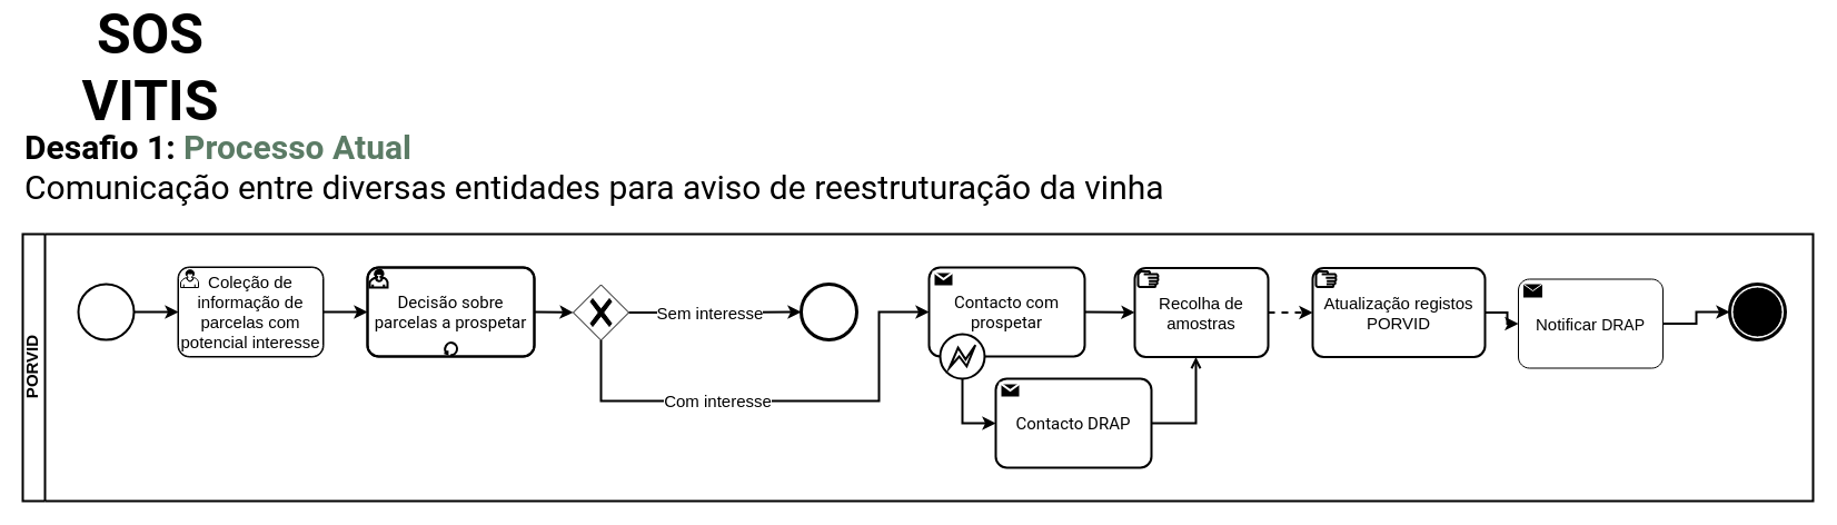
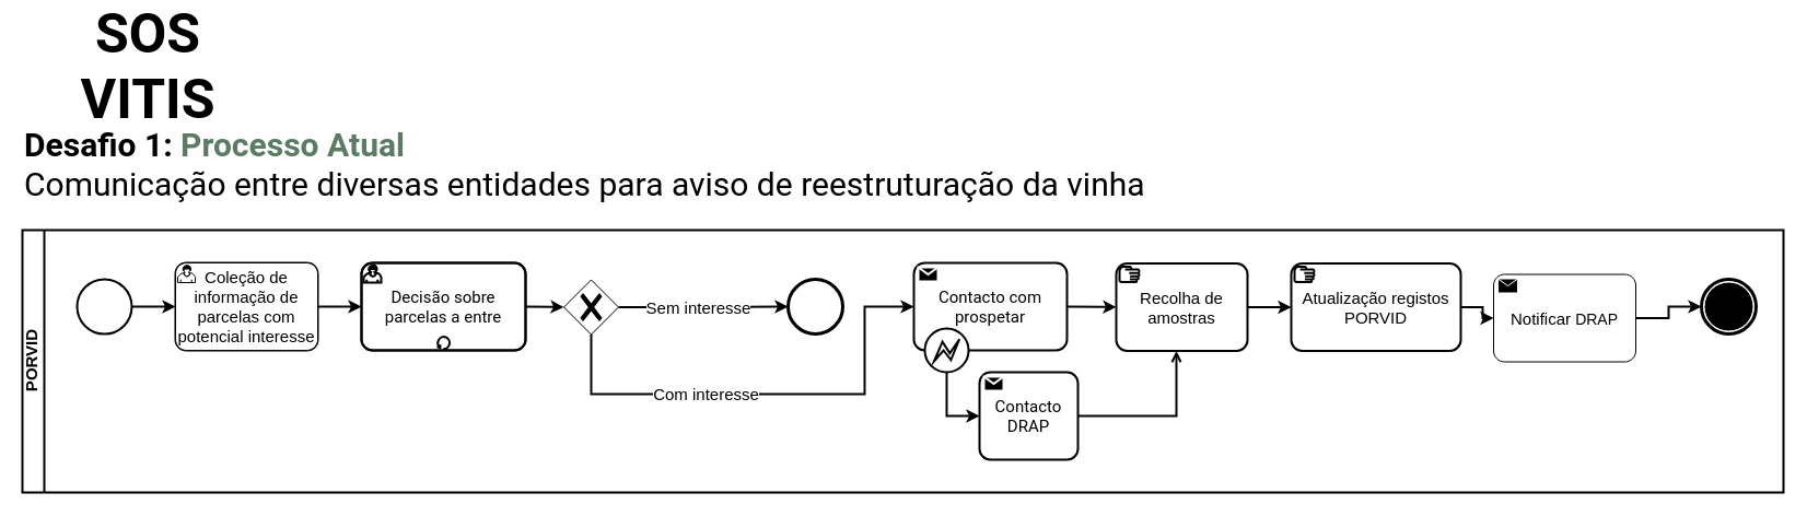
  <mxCell id="0" />
  <mxCell id="1" parent="0" />
  <mxCell id="2" value="&lt;b&gt;PORVID&lt;/b&gt;" style="swimlane;html=1;startSize=20;fontStyle=0;collapsible=0;horizontal=0;swimlaneLine=1;swimlaneFillColor=none;strokeWidth=2;rounded=0;shadow=0;glass=0;sketch=0;fontSize=15;align=center;verticalAlign=bottom;fillColor=none;" parent="1" vertex="1"><mxGeometry x="20" y="210" width="1610" height="240" as="geometry" /></mxCell>
  <mxCell id="3" value="Sem interesse" style="edgeStyle=orthogonalEdgeStyle;rounded=0;jumpStyle=none;orthogonalLoop=1;jettySize=auto;html=1;fontSize=15;startArrow=none;startFill=0;endArrow=classic;endFill=1;strokeWidth=2;" parent="2" source="5" target="6" edge="1"><mxGeometry x="-0.067" relative="1" as="geometry"><mxPoint x="695" y="70.0" as="targetPoint" /><mxPoint as="offset" /></mxGeometry></mxCell>
  <mxCell id="4" value="Com interesse" style="edgeStyle=orthogonalEdgeStyle;rounded=0;jumpStyle=none;orthogonalLoop=1;jettySize=auto;html=1;fontSize=15;startArrow=none;startFill=0;endArrow=classic;endFill=1;strokeWidth=2;" parent="2" source="5" target="16" edge="1"><mxGeometry x="-0.26" relative="1" as="geometry"><mxPoint x="800.059" y="70.059" as="targetPoint" /><Array as="points"><mxPoint x="520" y="150" /><mxPoint x="770" y="150" /><mxPoint x="770" y="70" /></Array><mxPoint as="offset" /></mxGeometry></mxCell>
  <mxCell id="5" value="" style="points=[[0.25,0.25,0],[0.5,0,0],[0.75,0.25,0],[1,0.5,0],[0.75,0.75,0],[0.5,1,0],[0.25,0.75,0],[0,0.5,0]];shape=mxgraph.bpmn.gateway2;html=1;verticalLabelPosition=bottom;labelBackgroundColor=#ffffff;verticalAlign=top;align=center;perimeter=rhombusPerimeter;outlineConnect=0;outline=none;symbol=none;gwType=exclusive;rounded=0;shadow=0;glass=0;sketch=0;fontSize=15;" parent="2" vertex="1"><mxGeometry x="495" y="45.5" width="50" height="50" as="geometry" /></mxCell>
  <mxCell id="6" value="" style="points=[[0.145,0.145,0],[0.5,0,0],[0.855,0.145,0],[1,0.5,0],[0.855,0.855,0],[0.5,1,0],[0.145,0.855,0],[0,0.5,0]];shape=mxgraph.bpmn.event;html=1;verticalLabelPosition=bottom;labelBackgroundColor=#ffffff;verticalAlign=top;align=center;perimeter=ellipsePerimeter;outlineConnect=0;aspect=fixed;outline=end;symbol=terminate2;rounded=0;shadow=0;glass=0;sketch=0;fontSize=15;" parent="2" vertex="1"><mxGeometry x="700" y="45" width="50" height="50" as="geometry" /></mxCell>
- <mxCell id="7" style="edgeStyle=orthogonalEdgeStyle;rounded=0;jumpStyle=arc;orthogonalLoop=1;jettySize=auto;html=1;labelBackgroundColor=default;fontSize=15;startArrow=none;startFill=0;endArrow=classic;endFill=1;strokeWidth=2;dashed=1;" parent="2" source="25" target="26" edge="1"><mxGeometry relative="1" as="geometry"><mxPoint x="1115" y="70" as="sourcePoint" /><mxPoint x="1155" y="70" as="targetPoint" /></mxGeometry></mxCell>
+ <mxCell id="7" style="edgeStyle=orthogonalEdgeStyle;rounded=0;jumpStyle=arc;orthogonalLoop=1;jettySize=auto;html=1;labelBackgroundColor=default;fontSize=15;startArrow=none;startFill=0;endArrow=classic;endFill=1;strokeWidth=2;" parent="2" source="25" target="26" edge="1"><mxGeometry relative="1" as="geometry"><mxPoint x="1115" y="70" as="sourcePoint" /><mxPoint x="1155" y="70" as="targetPoint" /></mxGeometry></mxCell>
  <mxCell id="8" style="edgeStyle=orthogonalEdgeStyle;rounded=0;jumpStyle=arc;orthogonalLoop=1;jettySize=auto;html=1;labelBackgroundColor=default;fontSize=15;startArrow=none;startFill=0;endArrow=classic;endFill=1;strokeWidth=2;" parent="2" source="26" target="9" edge="1"><mxGeometry relative="1" as="geometry"><mxPoint x="1305" y="70" as="sourcePoint" /></mxGeometry></mxCell>
  <mxCell id="9" value="Notificar&amp;nbsp;&lt;span style=&quot;font-size: 14px&quot;&gt;DRAP&lt;/span&gt;" style="points=[[0.25,0,0],[0.5,0,0],[0.75,0,0],[1,0.25,0],[1,0.5,0],[1,0.75,0],[0.75,1,0],[0.5,1,0],[0.25,1,0],[0,0.75,0],[0,0.5,0],[0,0.25,0]];shape=mxgraph.bpmn.task;whiteSpace=wrap;rectStyle=rounded;size=10;taskMarker=send;rounded=0;shadow=0;glass=0;sketch=0;fontSize=15;align=center;verticalAlign=middle;html=1;" parent="2" vertex="1"><mxGeometry x="1345" y="40.5" width="130" height="80" as="geometry" /></mxCell>
  <mxCell id="10" value="" style="points=[[0.145,0.145,0],[0.5,0,0],[0.855,0.145,0],[1,0.5,0],[0.855,0.855,0],[0.5,1,0],[0.145,0.855,0],[0,0.5,0]];shape=mxgraph.bpmn.event;html=1;verticalLabelPosition=bottom;labelBackgroundColor=#ffffff;verticalAlign=top;align=center;perimeter=ellipsePerimeter;outlineConnect=0;aspect=fixed;outline=end;symbol=terminate;fontSize=15;" parent="2" vertex="1"><mxGeometry x="1535" y="45" width="50" height="50" as="geometry" /></mxCell>
  <mxCell id="11" style="edgeStyle=orthogonalEdgeStyle;rounded=0;jumpStyle=arc;orthogonalLoop=1;jettySize=auto;html=1;labelBackgroundColor=default;fontSize=15;startArrow=none;startFill=0;endArrow=classic;endFill=1;strokeWidth=2;" parent="2" source="9" target="10" edge="1"><mxGeometry relative="1" as="geometry"><mxPoint x="1570.0" y="70" as="targetPoint" /></mxGeometry></mxCell>
  <mxCell id="12" style="edgeStyle=orthogonalEdgeStyle;rounded=0;jumpStyle=arc;orthogonalLoop=1;jettySize=auto;html=1;fontFamily=Roboto;fontSource=https%3A%2F%2Ffonts.googleapis.com%2Fcss%3Ffamily%3DRoboto;fontSize=15;fontColor=#000000;endArrow=classic;endFill=1;strokeWidth=2;" parent="2" source="19" target="14" edge="1"><mxGeometry relative="1" as="geometry" /></mxCell>
  <mxCell id="13" style="edgeStyle=orthogonalEdgeStyle;rounded=0;jumpStyle=arc;orthogonalLoop=1;jettySize=auto;html=1;fontFamily=Roboto;fontSource=https%3A%2F%2Ffonts.googleapis.com%2Fcss%3Ffamily%3DRoboto;fontSize=15;fontColor=#000000;endArrow=classic;endFill=1;strokeWidth=2;" parent="2" source="14" target="5" edge="1"><mxGeometry relative="1" as="geometry" /></mxCell>
- <mxCell id="14" value="Decisão sobre parcelas a prospetar" style="points=[[0.25,0,0],[0.5,0,0],[0.75,0,0],[1,0.25,0],[1,0.5,0],[1,0.75,0],[0.75,1,0],[0.5,1,0],[0.25,1,0],[0,0.75,0],[0,0.5,0],[0,0.25,0]];shape=mxgraph.bpmn.task;whiteSpace=wrap;rectStyle=rounded;size=10;taskMarker=abstract;isLoopStandard=1;fontFamily=Roboto;fontSource=https%3A%2F%2Ffonts.googleapis.com%2Fcss%3Ffamily%3DRoboto;fontSize=15;fontColor=#000000;strokeColor=default;strokeWidth=2;fillColor=none;gradientColor=none;" parent="2" vertex="1"><mxGeometry x="310" y="30" width="150" height="80" as="geometry" /></mxCell>
+ <mxCell id="14" value="Decisão sobre parcelas a entre" style="points=[[0.25,0,0],[0.5,0,0],[0.75,0,0],[1,0.25,0],[1,0.5,0],[1,0.75,0],[0.75,1,0],[0.5,1,0],[0.25,1,0],[0,0.75,0],[0,0.5,0],[0,0.25,0]];shape=mxgraph.bpmn.task;whiteSpace=wrap;rectStyle=rounded;size=10;taskMarker=abstract;isLoopStandard=1;fontFamily=Roboto;fontSource=https%3A%2F%2Ffonts.googleapis.com%2Fcss%3Ffamily%3DRoboto;fontSize=15;fontColor=#000000;strokeColor=default;strokeWidth=2;fillColor=none;gradientColor=none;" parent="2" vertex="1"><mxGeometry x="310" y="30" width="150" height="80" as="geometry" /></mxCell>
  <mxCell id="15" style="edgeStyle=orthogonalEdgeStyle;rounded=0;jumpStyle=arc;orthogonalLoop=1;jettySize=auto;html=1;fontFamily=Roboto;fontSource=https%3A%2F%2Ffonts.googleapis.com%2Fcss%3Ffamily%3DRoboto;fontSize=15;fontColor=#000000;endArrow=classic;endFill=1;strokeWidth=2;" parent="2" source="16" target="25" edge="1"><mxGeometry relative="1" as="geometry"><mxPoint x="995" y="70" as="targetPoint" /></mxGeometry></mxCell>
  <mxCell id="16" value="Contacto com prospetar" style="points=[[0.25,0,0],[0.5,0,0],[0.75,0,0],[1,0.25,0],[1,0.5,0],[1,0.75,0],[0.75,1,0],[0.5,1,0],[0.25,1,0],[0,0.75,0],[0,0.5,0],[0,0.25,0]];shape=mxgraph.bpmn.task;whiteSpace=wrap;rectStyle=rounded;size=10;taskMarker=send;fontFamily=Roboto;fontSource=https%3A%2F%2Ffonts.googleapis.com%2Fcss%3Ffamily%3DRoboto;fontSize=15;fontColor=#000000;strokeColor=default;strokeWidth=2;fillColor=none;gradientColor=none;" parent="2" vertex="1"><mxGeometry x="815" y="30" width="140" height="80" as="geometry" /></mxCell>
  <mxCell id="17" style="edgeStyle=orthogonalEdgeStyle;rounded=0;jumpStyle=arc;orthogonalLoop=1;jettySize=auto;html=1;fontFamily=Roboto;fontSource=https%3A%2F%2Ffonts.googleapis.com%2Fcss%3Ffamily%3DRoboto;fontSize=15;fontColor=#000000;endArrow=classic;endFill=1;strokeWidth=2;" parent="2" source="18" target="19" edge="1"><mxGeometry relative="1" as="geometry" /></mxCell>
  <mxCell id="18" value="" style="points=[[0.145,0.145,0],[0.5,0,0],[0.855,0.145,0],[1,0.5,0],[0.855,0.855,0],[0.5,1,0],[0.145,0.855,0],[0,0.5,0]];shape=mxgraph.bpmn.event;html=1;verticalLabelPosition=bottom;labelBackgroundColor=#ffffff;verticalAlign=top;align=center;perimeter=ellipsePerimeter;outlineConnect=0;aspect=fixed;outline=standard;symbol=general;fontFamily=Roboto;fontSource=https%3A%2F%2Ffonts.googleapis.com%2Fcss%3Ffamily%3DRoboto;fontSize=15;fontColor=#000000;strokeColor=default;strokeWidth=2;fillColor=none;gradientColor=none;" parent="2" vertex="1"><mxGeometry x="50" y="45" width="50" height="50" as="geometry" /></mxCell>
  <mxCell id="19" value="" style="points=[[0.25,0,0],[0.5,0,0],[0.75,0,0],[1,0.25,0],[1,0.5,0],[1,0.75,0],[0.75,1,0],[0.5,1,0],[0.25,1,0],[0,0.75,0],[0,0.5,0],[0,0.25,0]];shape=mxgraph.bpmn.task;whiteSpace=wrap;rectStyle=rounded;size=10;taskMarker=abstract;isLoopStandard=1;fontFamily=Roboto;fontSource=https%3A%2F%2Ffonts.googleapis.com%2Fcss%3Ffamily%3DRoboto;fontSize=50;fontColor=#000000;strokeColor=default;strokeWidth=2;fillColor=none;gradientColor=none;" parent="2" vertex="1"><mxGeometry x="140" y="30" width="130" height="80" as="geometry" /></mxCell>
  <mxCell id="20" value="Coleção de informação de parcelas com potencial interesse" style="points=[[0.25,0,0],[0.5,0,0],[0.75,0,0],[1,0.25,0],[1,0.5,0],[1,0.75,0],[0.75,1,0],[0.5,1,0],[0.25,1,0],[0,0.75,0],[0,0.5,0],[0,0.25,0]];shape=mxgraph.bpmn.task;whiteSpace=wrap;rectStyle=rounded;size=10;taskMarker=user;rounded=0;shadow=0;glass=0;sketch=0;fontSize=15;align=center;verticalAlign=middle;html=1;" parent="2" vertex="1"><mxGeometry x="140" y="30" width="130" height="80" as="geometry" /></mxCell>
  <mxCell id="21" style="edgeStyle=orthogonalEdgeStyle;rounded=0;jumpStyle=arc;orthogonalLoop=1;jettySize=auto;html=1;fontFamily=Roboto;fontSource=https%3A%2F%2Ffonts.googleapis.com%2Fcss%3Ffamily%3DRoboto;fontSize=15;fontColor=#000000;endArrow=classic;endFill=1;strokeWidth=2;" parent="2" source="22" target="24" edge="1"><mxGeometry relative="1" as="geometry"><Array as="points"><mxPoint x="845" y="170" /></Array></mxGeometry></mxCell>
  <mxCell id="22" value="" style="points=[[0.145,0.145,0],[0.5,0,0],[0.855,0.145,0],[1,0.5,0],[0.855,0.855,0],[0.5,1,0],[0.145,0.855,0],[0,0.5,0]];shape=mxgraph.bpmn.event;html=1;verticalLabelPosition=bottom;labelBackgroundColor=#ffffff;verticalAlign=top;align=center;perimeter=ellipsePerimeter;outlineConnect=0;aspect=fixed;outline=eventInt;symbol=error;fontFamily=Roboto;fontSource=https%3A%2F%2Ffonts.googleapis.com%2Fcss%3Ffamily%3DRoboto;fontSize=15;fontColor=#000000;strokeColor=default;strokeWidth=2;fillColor=default;gradientColor=none;" parent="2" vertex="1"><mxGeometry x="825" y="90" width="40" height="40" as="geometry" /></mxCell>
  <mxCell id="23" style="edgeStyle=orthogonalEdgeStyle;rounded=0;jumpStyle=arc;orthogonalLoop=1;jettySize=auto;html=1;fontFamily=Roboto;fontSource=https%3A%2F%2Ffonts.googleapis.com%2Fcss%3Ffamily%3DRoboto;fontSize=15;fontColor=#000000;endArrow=open;endFill=1;strokeWidth=2;" parent="2" source="24" target="25" edge="1"><mxGeometry relative="1" as="geometry"><Array as="points"><mxPoint x="1055" y="170" /></Array><mxPoint x="1055" y="110" as="targetPoint" /></mxGeometry></mxCell>
- <mxCell id="24" value="Contacto DRAP" style="points=[[0.25,0,0],[0.5,0,0],[0.75,0,0],[1,0.25,0],[1,0.5,0],[1,0.75,0],[0.75,1,0],[0.5,1,0],[0.25,1,0],[0,0.75,0],[0,0.5,0],[0,0.25,0]];shape=mxgraph.bpmn.task;whiteSpace=wrap;rectStyle=rounded;size=10;taskMarker=send;fontFamily=Roboto;fontSource=https%3A%2F%2Ffonts.googleapis.com%2Fcss%3Ffamily%3DRoboto;fontSize=15;fontColor=#000000;strokeColor=default;strokeWidth=2;fillColor=none;gradientColor=none;" parent="2" vertex="1"><mxGeometry x="875" y="130" width="140" height="80" as="geometry" /></mxCell>
+ <mxCell id="24" value="Contacto DRAP" style="points=[[0.25,0,0],[0.5,0,0],[0.75,0,0],[1,0.25,0],[1,0.5,0],[1,0.75,0],[0.75,1,0],[0.5,1,0],[0.25,1,0],[0,0.75,0],[0,0.5,0],[0,0.25,0]];shape=mxgraph.bpmn.task;whiteSpace=wrap;rectStyle=rounded;size=10;taskMarker=send;fontFamily=Roboto;fontSource=https%3A%2F%2Ffonts.googleapis.com%2Fcss%3Ffamily%3DRoboto;fontSize=15;fontColor=#000000;strokeColor=default;strokeWidth=2;fillColor=none;gradientColor=none;" parent="2" vertex="1"><mxGeometry x="875" y="130" width="90" height="80" as="geometry" /></mxCell>
  <mxCell id="25" value="&lt;span style=&quot;font-family: &amp;#34;helvetica&amp;#34;&quot;&gt;Recolha de amostras&lt;/span&gt;" style="points=[[0.25,0,0],[0.5,0,0],[0.75,0,0],[1,0.25,0],[1,0.5,0],[1,0.75,0],[0.75,1,0],[0.5,1,0],[0.25,1,0],[0,0.75,0],[0,0.5,0],[0,0.25,0]];shape=mxgraph.bpmn.task;whiteSpace=wrap;rectStyle=rounded;size=10;taskMarker=manual;fontFamily=Roboto;fontSource=https%3A%2F%2Ffonts.googleapis.com%2Fcss%3Ffamily%3DRoboto;fontSize=15;fontColor=#000000;strokeColor=default;strokeWidth=2;fillColor=default;gradientColor=none;html=1;" vertex="1" parent="2"><mxGeometry x="1000" y="30.5" width="120" height="80" as="geometry" /></mxCell>
  <mxCell id="26" value="&lt;span style=&quot;font-family: &amp;#34;helvetica&amp;#34;&quot;&gt;Atualização registos PORVID&lt;/span&gt;" style="points=[[0.25,0,0],[0.5,0,0],[0.75,0,0],[1,0.25,0],[1,0.5,0],[1,0.75,0],[0.75,1,0],[0.5,1,0],[0.25,1,0],[0,0.75,0],[0,0.5,0],[0,0.25,0]];shape=mxgraph.bpmn.task;whiteSpace=wrap;rectStyle=rounded;size=10;taskMarker=manual;fontFamily=Roboto;fontSource=https%3A%2F%2Ffonts.googleapis.com%2Fcss%3Ffamily%3DRoboto;fontSize=15;fontColor=#000000;strokeColor=default;strokeWidth=2;fillColor=default;gradientColor=none;html=1;" vertex="1" parent="2"><mxGeometry x="1160" y="30.5" width="155" height="80" as="geometry" /></mxCell>
  <mxCell id="27" value="" style="points=[[0.25,0,0],[0.5,0,0],[0.75,0,0],[1,0.25,0],[1,0.5,0],[1,0.75,0],[0.75,1,0],[0.5,1,0],[0.25,1,0],[0,0.75,0],[0,0.5,0],[0,0.25,0]];shape=mxgraph.bpmn.task;whiteSpace=wrap;rectStyle=rounded;size=10;taskMarker=user;fontFamily=Roboto;fontSource=https%3A%2F%2Ffonts.googleapis.com%2Fcss%3Ffamily%3DRoboto;fontSize=15;fontColor=#000000;strokeColor=default;strokeWidth=2;fillColor=none;gradientColor=none;html=1;" vertex="1" parent="2"><mxGeometry x="310" y="30" width="150" height="80" as="geometry" /></mxCell>
  <mxCell id="28" value="&lt;b&gt;Desafio 1: &lt;font color=&quot;#5b7b65&quot;&gt;Processo Atual&lt;/font&gt;&lt;/b&gt;&lt;br&gt;Comunicação entre diversas entidades para aviso de reestruturação da vinha" style="text;html=1;strokeColor=none;fillColor=none;align=left;verticalAlign=middle;whiteSpace=wrap;rounded=0;fontSize=30;fontFamily=Roboto;fontSource=https%3A%2F%2Ffonts.googleapis.com%2Fcss%3Ffamily%3DRoboto;" parent="1" vertex="1"><mxGeometry x="20" y="100" width="1060" height="100" as="geometry" /></mxCell>
  <mxCell id="29" value="&lt;font style=&quot;font-size: 50px;&quot;&gt;&lt;b style=&quot;font-size: 50px;&quot;&gt;SOS VITIS&lt;/b&gt;&lt;/font&gt;" style="text;html=1;strokeColor=none;fillColor=none;align=center;verticalAlign=middle;whiteSpace=wrap;rounded=0;fontFamily=Roboto;fontSize=50;fontColor=#000000;fontSource=https%3A%2F%2Ffonts.googleapis.com%2Fcss%3Ffamily%3DRoboto;" parent="1" vertex="1"><mxGeometry x="20" y="20" width="230" height="80" as="geometry" /></mxCell>
